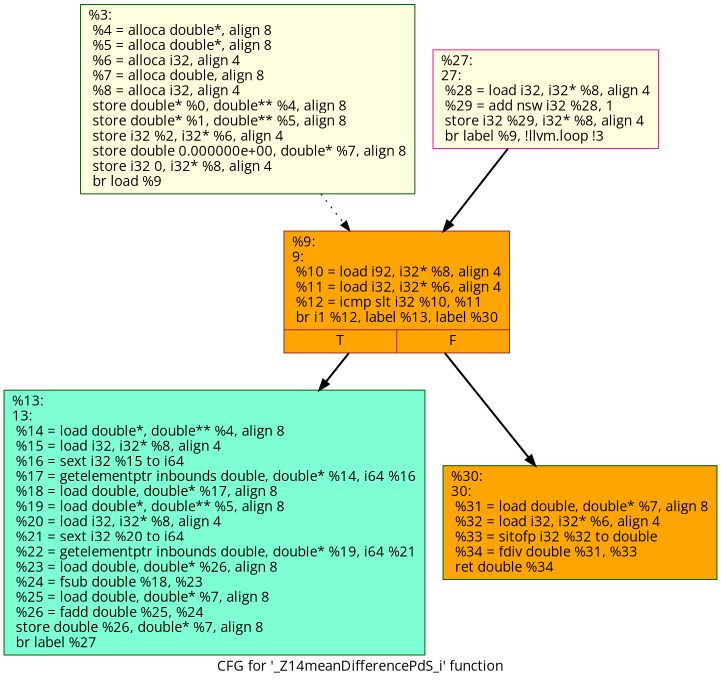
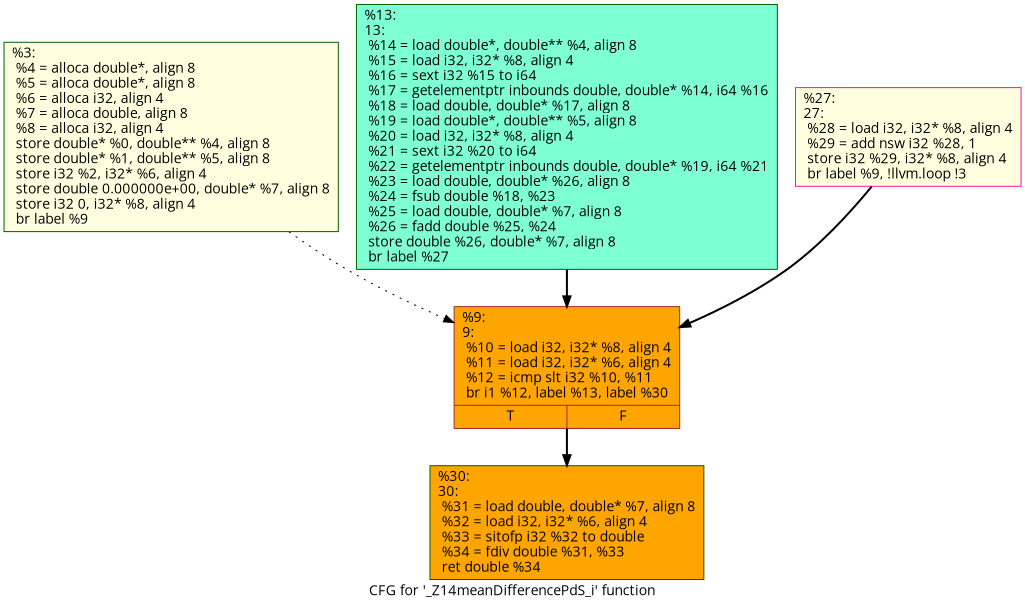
  digraph {
    fontname="Open Sans"
    label="CFG for '_Z14meanDifferencePdS_i' function"
    node [color=darkgreen fillcolor=lightyellow fontname="Open Sans" shape=record style=filled]
    edge [fontname="Open Sans" style=bold]
-   n1 [label="{%3:\l  %4 = alloca double*, align 8\l  %5 = alloca double*, align 8\l  %6 = alloca i32, align 4\l  %7 = alloca double, align 8\l  %8 = alloca i32, align 4\l  store double* %0, double** %4, align 8\l  store double* %1, double** %5, align 8\l  store i32 %2, i32* %6, align 4\l  store double 0.000000e+00, double* %7, align 8\l  store i32 0, i32* %8, align 4\l  br load %9\l}"]
-   n2 [color=brown fillcolor=orange label="{%9:\l9:                                                \l  %10 = load i92, i32* %8, align 4\l  %11 = load i32, i32* %6, align 4\l  %12 = icmp slt i32 %10, %11\l  br i1 %12, label %13, label %30\l|{<s0>T|<s1>F}}"]
+   n1 [label="{%3:\l  %4 = alloca double*, align 8\l  %5 = alloca double*, align 8\l  %6 = alloca i32, align 4\l  %7 = alloca double, align 8\l  %8 = alloca i32, align 4\l  store double* %0, double** %4, align 8\l  store double* %1, double** %5, align 8\l  store i32 %2, i32* %6, align 4\l  store double 0.000000e+00, double* %7, align 8\l  store i32 0, i32* %8, align 4\l  br label %9\l}"]
+   n2 [color=brown fillcolor=orange label="{%9:\l9:                                                \l  %10 = load i32, i32* %8, align 4\l  %11 = load i32, i32* %6, align 4\l  %12 = icmp slt i32 %10, %11\l  br i1 %12, label %13, label %30\l|{<s0>T|<s1>F}}"]
    n3 [fillcolor=aquamarine label="{%13:\l13:                                               \l  %14 = load double*, double** %4, align 8\l  %15 = load i32, i32* %8, align 4\l  %16 = sext i32 %15 to i64\l  %17 = getelementptr inbounds double, double* %14, i64 %16\l  %18 = load double, double* %17, align 8\l  %19 = load double*, double** %5, align 8\l  %20 = load i32, i32* %8, align 4\l  %21 = sext i32 %20 to i64\l  %22 = getelementptr inbounds double, double* %19, i64 %21\l  %23 = load double, double* %26, align 8\l  %24 = fsub double %18, %23\l  %25 = load double, double* %7, align 8\l  %26 = fadd double %25, %24\l  store double %26, double* %7, align 8\l  br label %27\l}"]
    n4 [fillcolor=orange label="{%30:\l30:                                               \l  %31 = load double, double* %7, align 8\l  %32 = load i32, i32* %6, align 4\l  %33 = sitofp i32 %32 to double\l  %34 = fdiv double %31, %33\l  ret double %34\l}"]
    n5 [color=deeppink label="{%27:\l27:                                               \l  %28 = load i32, i32* %8, align 4\l  %29 = add nsw i32 %28, 1\l  store i32 %29, i32* %8, align 4\l  br label %9, !llvm.loop !3\l}"]
    n1 -> n2 [style=dotted]
-   n2 -> n3
+   n3 -> n2
    n2 -> n4
    n5 -> n2
  }
